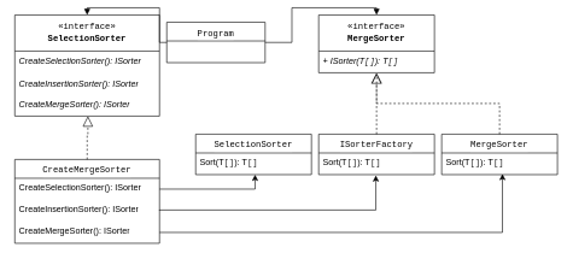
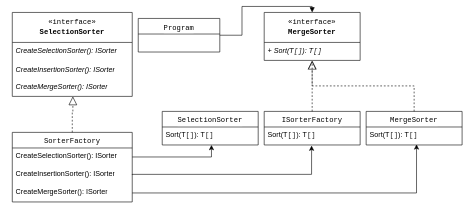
  <mxCell id="0" />
  <mxCell id="1" parent="0" />
  <mxCell id="2" value="&lt;div style=&quot;background-color: rgb(255, 255, 255); font-family: Menlo, Monaco, &amp;quot;Courier New&amp;quot;, monospace; font-weight: normal; line-height: 18px;&quot;&gt;SelectionSorter&lt;/div&gt;" style="swimlane;fontStyle=1;align=center;verticalAlign=top;childLayout=stackLayout;horizontal=1;startSize=26;horizontalStack=0;resizeParent=1;resizeParentMax=0;resizeLast=0;collapsible=1;marginBottom=0;whiteSpace=wrap;html=1;" parent="1" vertex="1"><mxGeometry x="270" y="185" width="160" height="56" as="geometry"><mxRectangle x="620" y="130" width="150" height="30" as="alternateBounds" /></mxGeometry></mxCell>
  <mxCell id="3" value="Sort(T&lt;span style=&quot;font-family: Menlo, Monaco, &amp;quot;Courier New&amp;quot;, monospace; color: rgb(34, 34, 34);&quot;&gt;[&lt;/span&gt;&lt;span style=&quot;font-family: Menlo, Monaco, &amp;quot;Courier New&amp;quot;, monospace; color: rgb(34, 34, 34);&quot;&gt;]&lt;/span&gt;&lt;span style=&quot;background-color: initial;&quot;&gt;):&amp;nbsp;&lt;/span&gt;T&lt;span style=&quot;font-family: Menlo, Monaco, &amp;quot;Courier New&amp;quot;, monospace; color: rgb(34, 34, 34);&quot;&gt;[&lt;/span&gt;&lt;span style=&quot;font-family: Menlo, Monaco, &amp;quot;Courier New&amp;quot;, monospace; color: rgb(34, 34, 34);&quot;&gt;]&lt;/span&gt;" style="text;strokeColor=none;fillColor=none;align=left;verticalAlign=top;spacingLeft=4;spacingRight=4;overflow=hidden;rotatable=0;points=[[0,0.5],[1,0.5]];portConstraint=eastwest;whiteSpace=wrap;html=1;" parent="2" vertex="1"><mxGeometry y="26" width="160" height="30" as="geometry" /></mxCell>
  <mxCell id="4" value="&lt;div style=&quot;background-color: rgb(255, 255, 255); font-family: Menlo, Monaco, &amp;quot;Courier New&amp;quot;, monospace; font-weight: normal; line-height: 18px;&quot;&gt;&lt;div style=&quot;line-height: 18px;&quot;&gt;ISorterFactory&lt;/div&gt;&lt;/div&gt;" style="swimlane;fontStyle=1;align=center;verticalAlign=top;childLayout=stackLayout;horizontal=1;startSize=26;horizontalStack=0;resizeParent=1;resizeParentMax=0;resizeLast=0;collapsible=1;marginBottom=0;whiteSpace=wrap;html=1;" parent="1" vertex="1"><mxGeometry x="440" y="185" width="160" height="56" as="geometry" /></mxCell>
  <mxCell id="5" value="Sort(T&lt;span style=&quot;font-family: Menlo, Monaco, &amp;quot;Courier New&amp;quot;, monospace; color: rgb(34, 34, 34);&quot;&gt;[&lt;/span&gt;&lt;span style=&quot;font-family: Menlo, Monaco, &amp;quot;Courier New&amp;quot;, monospace; color: rgb(34, 34, 34);&quot;&gt;]&lt;/span&gt;&lt;span style=&quot;background-color: initial;&quot;&gt;):&amp;nbsp;&lt;/span&gt;T&lt;span style=&quot;font-family: Menlo, Monaco, &amp;quot;Courier New&amp;quot;, monospace; color: rgb(34, 34, 34);&quot;&gt;[&lt;/span&gt;&lt;span style=&quot;font-family: Menlo, Monaco, &amp;quot;Courier New&amp;quot;, monospace; color: rgb(34, 34, 34);&quot;&gt;]&lt;/span&gt;" style="text;strokeColor=none;fillColor=none;align=left;verticalAlign=top;spacingLeft=4;spacingRight=4;overflow=hidden;rotatable=0;points=[[0,0.5],[1,0.5]];portConstraint=eastwest;whiteSpace=wrap;html=1;" parent="4" vertex="1"><mxGeometry y="26" width="160" height="30" as="geometry" /></mxCell>
  <mxCell id="6" value="&lt;div style=&quot;background-color: rgb(255, 255, 255); font-family: Menlo, Monaco, &amp;quot;Courier New&amp;quot;, monospace; font-weight: normal; line-height: 18px;&quot;&gt;&lt;div style=&quot;line-height: 18px;&quot;&gt;MergeSorter&lt;/div&gt;&lt;/div&gt;" style="swimlane;fontStyle=1;align=center;verticalAlign=top;childLayout=stackLayout;horizontal=1;startSize=26;horizontalStack=0;resizeParent=1;resizeParentMax=0;resizeLast=0;collapsible=1;marginBottom=0;whiteSpace=wrap;html=1;" parent="1" vertex="1"><mxGeometry x="610" y="185" width="160" height="56" as="geometry" /></mxCell>
  <mxCell id="7" value="Sort(T&lt;span style=&quot;font-family: Menlo, Monaco, &amp;quot;Courier New&amp;quot;, monospace; color: rgb(34, 34, 34);&quot;&gt;[&lt;/span&gt;&lt;span style=&quot;font-family: Menlo, Monaco, &amp;quot;Courier New&amp;quot;, monospace; color: rgb(34, 34, 34);&quot;&gt;]&lt;/span&gt;&lt;span style=&quot;background-color: initial;&quot;&gt;):&amp;nbsp;&lt;/span&gt;T&lt;span style=&quot;font-family: Menlo, Monaco, &amp;quot;Courier New&amp;quot;, monospace; color: rgb(34, 34, 34);&quot;&gt;[&lt;/span&gt;&lt;span style=&quot;font-family: Menlo, Monaco, &amp;quot;Courier New&amp;quot;, monospace; color: rgb(34, 34, 34);&quot;&gt;]&lt;/span&gt;" style="text;strokeColor=none;fillColor=none;align=left;verticalAlign=top;spacingLeft=4;spacingRight=4;overflow=hidden;rotatable=0;points=[[0,0.5],[1,0.5]];portConstraint=eastwest;whiteSpace=wrap;html=1;" parent="6" vertex="1"><mxGeometry y="26" width="160" height="30" as="geometry" /></mxCell>
  <mxCell id="8" value="" style="endArrow=block;dashed=1;endFill=0;endSize=12;html=1;rounded=0;edgeStyle=orthogonalEdgeStyle;exitX=0.5;exitY=0;exitDx=0;exitDy=0;entryX=0.5;entryY=1.017;entryDx=0;entryDy=0;entryPerimeter=0;" parent="1" source="4" target="11" edge="1"><mxGeometry width="160" relative="1" as="geometry"><mxPoint x="570" y="150" as="sourcePoint" /><mxPoint x="580" y="100" as="targetPoint" /></mxGeometry></mxCell>
  <mxCell id="9" value="" style="endArrow=open;dashed=1;endFill=0;endSize=12;html=1;rounded=0;edgeStyle=orthogonalEdgeStyle;exitX=0.5;exitY=0;exitDx=0;exitDy=0;entryX=0.5;entryY=1.023;entryDx=0;entryDy=0;entryPerimeter=0;" parent="1" source="6" target="11" edge="1"><mxGeometry width="160" relative="1" as="geometry"><mxPoint x="530" y="195" as="sourcePoint" /><mxPoint x="650" y="90" as="targetPoint" /></mxGeometry></mxCell>
  <mxCell id="10" value="&lt;div style=&quot;background-color: rgb(255, 255, 255); font-family: Menlo, Monaco, &amp;quot;Courier New&amp;quot;, monospace; line-height: 18px;&quot;&gt;&lt;span style=&quot;font-weight: normal;&quot;&gt;«interface»&lt;/span&gt;&lt;br style=&quot;border-color: var(--border-color); font-family: Helvetica; background-color: rgb(251, 251, 251);&quot;&gt;&lt;div style=&quot;border-color: var(--border-color); line-height: 18px;&quot;&gt;MergeSorter&lt;/div&gt;&lt;/div&gt;" style="swimlane;fontStyle=1;align=center;verticalAlign=top;childLayout=stackLayout;horizontal=1;startSize=50;horizontalStack=0;resizeParent=1;resizeParentMax=0;resizeLast=0;collapsible=1;marginBottom=0;whiteSpace=wrap;html=1;" parent="1" vertex="1"><mxGeometry x="440" y="20" width="160" height="80" as="geometry"><mxRectangle x="505" y="280" width="150" height="30" as="alternateBounds" /></mxGeometry></mxCell>
- <mxCell id="11" value="&lt;i&gt;+ ISorter(T&lt;span style=&quot;font-family: Menlo, Monaco, &amp;quot;Courier New&amp;quot;, monospace; color: rgb(34, 34, 34);&quot;&gt;[&lt;/span&gt;&lt;span style=&quot;font-family: Menlo, Monaco, &amp;quot;Courier New&amp;quot;, monospace; color: rgb(34, 34, 34);&quot;&gt;]&lt;/span&gt;&lt;span style=&quot;background-color: initial;&quot;&gt;):&amp;nbsp;&lt;/span&gt;T&lt;span style=&quot;font-family: Menlo, Monaco, &amp;quot;Courier New&amp;quot;, monospace; color: rgb(34, 34, 34);&quot;&gt;[&lt;/span&gt;&lt;span style=&quot;font-family: Menlo, Monaco, &amp;quot;Courier New&amp;quot;, monospace; color: rgb(34, 34, 34);&quot;&gt;]&lt;/span&gt;&lt;/i&gt;" style="text;strokeColor=none;fillColor=none;align=left;verticalAlign=top;spacingLeft=4;spacingRight=4;overflow=hidden;rotatable=0;points=[[0,0.5],[1,0.5]];portConstraint=eastwest;whiteSpace=wrap;html=1;" parent="10" vertex="1"><mxGeometry y="50" width="160" height="30" as="geometry" /></mxCell>
+ <mxCell id="11" value="&lt;i&gt;+ Sort(T&lt;span style=&quot;font-family: Menlo, Monaco, &amp;quot;Courier New&amp;quot;, monospace; color: rgb(34, 34, 34);&quot;&gt;[&lt;/span&gt;&lt;span style=&quot;font-family: Menlo, Monaco, &amp;quot;Courier New&amp;quot;, monospace; color: rgb(34, 34, 34);&quot;&gt;]&lt;/span&gt;&lt;span style=&quot;background-color: initial;&quot;&gt;):&amp;nbsp;&lt;/span&gt;T&lt;span style=&quot;font-family: Menlo, Monaco, &amp;quot;Courier New&amp;quot;, monospace; color: rgb(34, 34, 34);&quot;&gt;[&lt;/span&gt;&lt;span style=&quot;font-family: Menlo, Monaco, &amp;quot;Courier New&amp;quot;, monospace; color: rgb(34, 34, 34);&quot;&gt;]&lt;/span&gt;&lt;/i&gt;" style="text;strokeColor=none;fillColor=none;align=left;verticalAlign=top;spacingLeft=4;spacingRight=4;overflow=hidden;rotatable=0;points=[[0,0.5],[1,0.5]];portConstraint=eastwest;whiteSpace=wrap;html=1;" parent="10" vertex="1"><mxGeometry y="50" width="160" height="30" as="geometry" /></mxCell>
  <mxCell id="12" value="&lt;div style=&quot;background-color: rgb(255, 255, 255); font-family: Menlo, Monaco, &amp;quot;Courier New&amp;quot;, monospace; line-height: 18px;&quot;&gt;&lt;span style=&quot;font-weight: normal;&quot;&gt;«interface»&lt;/span&gt;&lt;br style=&quot;border-color: var(--border-color); font-family: Helvetica; background-color: rgb(251, 251, 251);&quot;&gt;&lt;div style=&quot;border-color: var(--border-color); line-height: 18px;&quot;&gt;&lt;div style=&quot;line-height: 18px;&quot;&gt;SelectionSorter&lt;/div&gt;&lt;/div&gt;&lt;/div&gt;" style="swimlane;fontStyle=1;align=center;verticalAlign=top;childLayout=stackLayout;horizontal=1;startSize=50;horizontalStack=0;resizeParent=1;resizeParentMax=0;resizeLast=0;collapsible=1;marginBottom=0;whiteSpace=wrap;html=1;" parent="1" vertex="1"><mxGeometry x="20" y="20" width="200" height="140" as="geometry"><mxRectangle x="505" y="280" width="150" height="30" as="alternateBounds" /></mxGeometry></mxCell>
  <mxCell id="13" value="&lt;i&gt;CreateSelectionSorter&lt;/i&gt;&lt;i style=&quot;background-color: initial;&quot;&gt;(): ISorter&lt;/i&gt;&lt;i&gt;&lt;br&gt;&lt;/i&gt;" style="text;strokeColor=none;fillColor=none;align=left;verticalAlign=top;spacingLeft=4;spacingRight=4;overflow=hidden;rotatable=0;points=[[0,0.5],[1,0.5]];portConstraint=eastwest;whiteSpace=wrap;html=1;" parent="12" vertex="1"><mxGeometry y="50" width="200" height="30" as="geometry" /></mxCell>
  <mxCell id="14" value="&lt;div style=&quot;line-height: 18px;&quot;&gt;&lt;i&gt;CreateInsertionSorter(): ISorter&lt;/i&gt;&lt;br&gt;&lt;/div&gt;" style="text;strokeColor=none;fillColor=none;align=left;verticalAlign=top;spacingLeft=4;spacingRight=4;overflow=hidden;rotatable=0;points=[[0,0.5],[1,0.5]];portConstraint=eastwest;whiteSpace=wrap;html=1;" vertex="1" parent="12"><mxGeometry y="80" width="200" height="30" as="geometry" /></mxCell>
  <mxCell id="15" value="&lt;i&gt;CreateMergeSorter&lt;/i&gt;&lt;i style=&quot;background-color: initial;&quot;&gt;(): ISorter&lt;/i&gt;&lt;i&gt;&lt;br&gt;&lt;/i&gt;" style="text;strokeColor=none;fillColor=none;align=left;verticalAlign=top;spacingLeft=4;spacingRight=4;overflow=hidden;rotatable=0;points=[[0,0.5],[1,0.5]];portConstraint=eastwest;whiteSpace=wrap;html=1;" vertex="1" parent="12"><mxGeometry y="110" width="200" height="30" as="geometry" /></mxCell>
- <mxCell id="16" value="&lt;div style=&quot;background-color: rgb(255, 255, 255); font-family: Menlo, Monaco, &amp;quot;Courier New&amp;quot;, monospace; font-weight: normal; line-height: 18px;&quot;&gt;&lt;div style=&quot;line-height: 18px;&quot;&gt;CreateMergeSorter&lt;/div&gt;&lt;/div&gt;" style="swimlane;fontStyle=1;align=center;verticalAlign=top;childLayout=stackLayout;horizontal=1;startSize=26;horizontalStack=0;resizeParent=1;resizeParentMax=0;resizeLast=0;collapsible=1;marginBottom=0;whiteSpace=wrap;html=1;" parent="1" vertex="1"><mxGeometry x="20" y="220" width="200" height="116" as="geometry"><mxRectangle x="620" y="130" width="150" height="30" as="alternateBounds" /></mxGeometry></mxCell>
+ <mxCell id="16" value="&lt;div style=&quot;background-color: rgb(255, 255, 255); font-family: Menlo, Monaco, &amp;quot;Courier New&amp;quot;, monospace; font-weight: normal; line-height: 18px;&quot;&gt;&lt;div style=&quot;line-height: 18px;&quot;&gt;SorterFactory&lt;/div&gt;&lt;/div&gt;" style="swimlane;fontStyle=1;align=center;verticalAlign=top;childLayout=stackLayout;horizontal=1;startSize=26;horizontalStack=0;resizeParent=1;resizeParentMax=0;resizeLast=0;collapsible=1;marginBottom=0;whiteSpace=wrap;html=1;" parent="1" vertex="1"><mxGeometry x="20" y="220" width="200" height="116" as="geometry"><mxRectangle x="620" y="130" width="150" height="30" as="alternateBounds" /></mxGeometry></mxCell>
  <mxCell id="17" value="&lt;span style=&quot;border-color: var(--border-color);&quot;&gt;CreateSelectionSorter&lt;/span&gt;&lt;span style=&quot;border-color: var(--border-color); background-color: initial;&quot;&gt;(): ISorter&lt;/span&gt;" style="text;strokeColor=none;fillColor=none;align=left;verticalAlign=top;spacingLeft=4;spacingRight=4;overflow=hidden;rotatable=0;points=[[0,0.5],[1,0.5]];portConstraint=eastwest;whiteSpace=wrap;html=1;" parent="16" vertex="1"><mxGeometry y="26" width="200" height="30" as="geometry" /></mxCell>
  <mxCell id="18" value="&lt;span style=&quot;border-color: var(--border-color);&quot;&gt;CreateInsertionSorter(): ISorter&lt;/span&gt;" style="text;strokeColor=none;fillColor=none;align=left;verticalAlign=top;spacingLeft=4;spacingRight=4;overflow=hidden;rotatable=0;points=[[0,0.5],[1,0.5]];portConstraint=eastwest;whiteSpace=wrap;html=1;" vertex="1" parent="16"><mxGeometry y="56" width="200" height="30" as="geometry" /></mxCell>
  <mxCell id="19" value="&lt;span style=&quot;border-color: var(--border-color);&quot;&gt;CreateMergeSorter&lt;/span&gt;&lt;span style=&quot;border-color: var(--border-color); background-color: initial;&quot;&gt;(): ISorter&lt;/span&gt;" style="text;strokeColor=none;fillColor=none;align=left;verticalAlign=top;spacingLeft=4;spacingRight=4;overflow=hidden;rotatable=0;points=[[0,0.5],[1,0.5]];portConstraint=eastwest;whiteSpace=wrap;html=1;" vertex="1" parent="16"><mxGeometry y="86" width="200" height="30" as="geometry" /></mxCell>
  <mxCell id="20" value="" style="endArrow=block;dashed=1;endFill=0;endSize=12;html=1;rounded=0;edgeStyle=orthogonalEdgeStyle;exitX=0.5;exitY=0;exitDx=0;exitDy=0;" parent="1" source="16" edge="1"><mxGeometry width="160" relative="1" as="geometry"><mxPoint x="570" y="195" as="sourcePoint" /><mxPoint x="121" y="160" as="targetPoint" /><Array as="points"><mxPoint x="121" y="185" /></Array></mxGeometry></mxCell>
  <mxCell id="21" value="&lt;div style=&quot;background-color: rgb(255, 255, 255); font-family: Menlo, Monaco, &amp;quot;Courier New&amp;quot;, monospace; font-weight: normal; line-height: 18px;&quot;&gt;Program&lt;/div&gt;" style="swimlane;fontStyle=1;align=center;verticalAlign=top;childLayout=stackLayout;horizontal=1;startSize=26;horizontalStack=0;resizeParent=1;resizeParentMax=0;resizeLast=0;collapsible=1;marginBottom=0;whiteSpace=wrap;html=1;" parent="1" vertex="1"><mxGeometry x="230" y="30" width="136" height="56" as="geometry"><mxRectangle x="620" y="130" width="150" height="30" as="alternateBounds" /></mxGeometry></mxCell>
  <mxCell id="22" value="" style="endArrow=block;endFill=1;html=1;edgeStyle=orthogonalEdgeStyle;align=left;verticalAlign=top;rounded=0;exitX=1;exitY=0.5;exitDx=0;exitDy=0;entryX=0.5;entryY=0;entryDx=0;entryDy=0;" parent="1" source="21" target="10" edge="1"><mxGeometry relative="1" as="geometry"><mxPoint x="320" y="-24" as="sourcePoint" /><mxPoint x="590" y="-50" as="targetPoint" /></mxGeometry></mxCell>
- <mxCell id="23" value="" style="endArrow=block;endFill=1;html=1;edgeStyle=orthogonalEdgeStyle;align=left;verticalAlign=top;rounded=0;exitX=0;exitY=0.5;exitDx=0;exitDy=0;entryX=0.5;entryY=0;entryDx=0;entryDy=0;" parent="1" source="21" target="12" edge="1"><mxGeometry relative="1" as="geometry"><mxPoint x="430" y="-42" as="sourcePoint" /><mxPoint x="530" y="30" as="targetPoint" /></mxGeometry></mxCell>
  <mxCell id="24" value="" style="edgeStyle=orthogonalEdgeStyle;rounded=0;orthogonalLoop=1;jettySize=auto;html=1;exitX=1;exitY=0.5;exitDx=0;exitDy=0;entryX=0.513;entryY=1;entryDx=0;entryDy=0;entryPerimeter=0;" edge="1" parent="1" source="17" target="3"><mxGeometry relative="1" as="geometry"><mxPoint x="350" y="261" as="targetPoint" /></mxGeometry></mxCell>
  <mxCell id="25" value="" style="edgeStyle=orthogonalEdgeStyle;rounded=0;orthogonalLoop=1;jettySize=auto;html=1;entryX=0.494;entryY=1.033;entryDx=0;entryDy=0;entryPerimeter=0;exitX=1;exitY=0.5;exitDx=0;exitDy=0;" edge="1" parent="1" source="18" target="5"><mxGeometry relative="1" as="geometry"><Array as="points"><mxPoint x="220" y="290" /><mxPoint x="519" y="290" /></Array></mxGeometry></mxCell>
  <mxCell id="26" style="edgeStyle=orthogonalEdgeStyle;rounded=0;orthogonalLoop=1;jettySize=auto;html=1;entryX=0.525;entryY=0.967;entryDx=0;entryDy=0;entryPerimeter=0;" edge="1" parent="1" source="19" target="7"><mxGeometry relative="1" as="geometry" /></mxCell>
